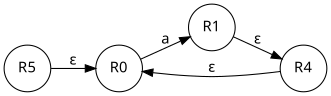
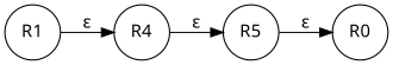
  digraph {
    fontname="Noto Sans"
    rankdir=LR
    node [fontname="Noto Sans" shape=circle]
    edge [fontname="Noto Sans"]
    R0
    R1
    R4
    n4 [label=R5]
-   R0 -> R1 [label=a]
    R1 -> R4 [label="&epsilon;"]
-   R4 -> R0 [label="&epsilon;"]
+   R4 -> n4 [label="&epsilon;"]
    n4 -> R0 [label="&epsilon;"]
  }
